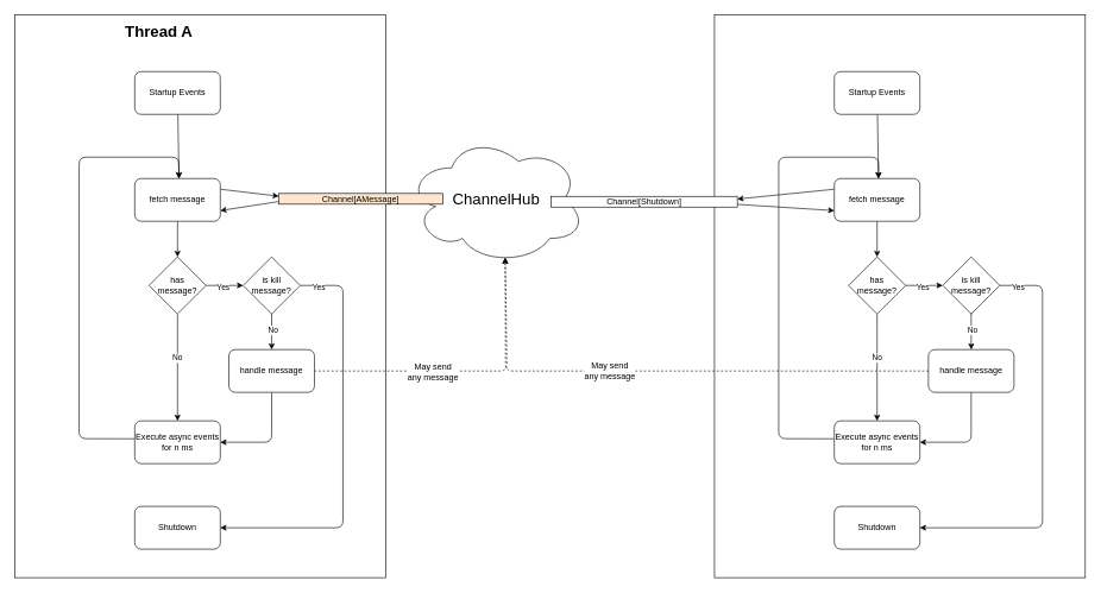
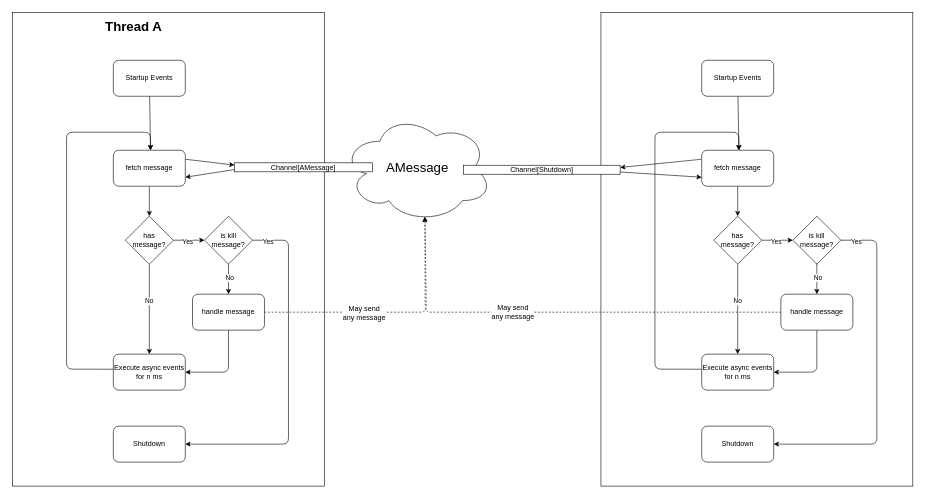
  <mxCell id="0" />
  <mxCell id="1" parent="0" />
  <mxCell id="2" value="" style="rounded=0;whiteSpace=wrap;html=1;" vertex="1" parent="1"><mxGeometry width="520" height="790" as="geometry" x="20" y="20" /></mxCell>
  <mxCell id="3" value="" style="edgeStyle=none;html=1;" edge="1" parent="1" source="5" target="16"><mxGeometry relative="1" as="geometry" /></mxCell>
  <mxCell id="4" style="edgeStyle=none;html=1;exitX=1;exitY=0.25;exitDx=0;exitDy=0;entryX=0;entryY=0.25;entryDx=0;entryDy=0;fontSize=22;startArrow=none;startFill=0;endArrow=classic;endFill=1;" edge="1" parent="1" source="5" target="28"><mxGeometry relative="1" as="geometry" /></mxCell>
  <mxCell id="5" value="fetch message" style="rounded=1;whiteSpace=wrap;html=1;" parent="1" vertex="1"><mxGeometry x="188" y="250" width="120" height="60" as="geometry" /></mxCell>
  <mxCell id="6" style="edgeStyle=none;html=1;entryX=1;entryY=0.5;entryDx=0;entryDy=0;" edge="1" parent="1" source="9" target="11"><mxGeometry relative="1" as="geometry"><Array as="points"><mxPoint x="380" y="620" /></Array></mxGeometry></mxCell>
  <mxCell id="7" style="edgeStyle=none;html=1;exitX=1;exitY=0.5;exitDx=0;exitDy=0;entryX=0.55;entryY=0.95;entryDx=0;entryDy=0;entryPerimeter=0;fontSize=22;startArrow=none;startFill=0;endArrow=classic;endFill=1;dashed=1;" edge="1" parent="1" source="9" target="26"><mxGeometry relative="1" as="geometry"><Array as="points"><mxPoint x="710" y="520" /></Array></mxGeometry></mxCell>
  <mxCell id="8" value="May send&lt;br&gt;any message" style="edgeLabel;html=1;align=center;verticalAlign=middle;resizable=0;points=[];fontSize=12;" vertex="1" connectable="0" parent="7"><mxGeometry x="-0.229" relative="1" as="geometry"><mxPoint as="offset" /></mxGeometry></mxCell>
  <mxCell id="9" value="handle message" style="rounded=1;whiteSpace=wrap;html=1;" vertex="1" parent="1"><mxGeometry x="320" y="490" width="120" height="60" as="geometry" /></mxCell>
  <mxCell id="10" style="edgeStyle=none;html=1;exitX=-0.005;exitY=0.419;exitDx=0;exitDy=0;exitPerimeter=0;" edge="1" parent="1" source="11"><mxGeometry relative="1" as="geometry"><mxPoint x="250" y="250" as="targetPoint" /><Array as="points"><mxPoint x="110" y="615" /><mxPoint x="110" y="220" /><mxPoint x="250" y="220" /></Array></mxGeometry></mxCell>
  <mxCell id="11" value="Execute async events for n ms" style="rounded=1;whiteSpace=wrap;html=1;" vertex="1" parent="1"><mxGeometry x="188" y="590" width="120" height="60" as="geometry" /></mxCell>
  <mxCell id="12" style="edgeStyle=none;html=1;entryX=0.5;entryY=0;entryDx=0;entryDy=0;startArrow=none;exitX=0.5;exitY=1;exitDx=0;exitDy=0;" edge="1" parent="1" source="24" target="9"><mxGeometry relative="1" as="geometry"><Array as="points"><mxPoint x="380" y="400" /></Array></mxGeometry></mxCell>
  <mxCell id="13" value="No" style="edgeLabel;html=1;align=center;verticalAlign=middle;resizable=0;points=[];" vertex="1" connectable="0" parent="12"><mxGeometry x="0.562" y="1" relative="1" as="geometry"><mxPoint as="offset" /></mxGeometry></mxCell>
  <mxCell id="14" value="" style="edgeStyle=none;html=1;" edge="1" parent="1" source="16" target="11"><mxGeometry relative="1" as="geometry" /></mxCell>
  <mxCell id="15" value="No" style="edgeLabel;html=1;align=center;verticalAlign=middle;resizable=0;points=[];" vertex="1" connectable="0" parent="14"><mxGeometry x="-0.189" y="-1" relative="1" as="geometry"><mxPoint as="offset" /></mxGeometry></mxCell>
  <mxCell id="16" value="has message?" style="rhombus;whiteSpace=wrap;html=1;" vertex="1" parent="1"><mxGeometry x="208" y="360" width="80" height="80" as="geometry" /></mxCell>
  <mxCell id="17" style="edgeStyle=none;html=1;" edge="1" parent="1" source="18"><mxGeometry relative="1" as="geometry"><mxPoint x="250" y="250" as="targetPoint" /></mxGeometry></mxCell>
  <mxCell id="18" value="Startup Events" style="rounded=1;whiteSpace=wrap;html=1;" vertex="1" parent="1"><mxGeometry x="188" y="100" width="120" height="60" as="geometry" /></mxCell>
  <mxCell id="19" value="Shutdown" style="rounded=1;whiteSpace=wrap;html=1;" vertex="1" parent="1"><mxGeometry x="188" y="710" width="120" height="60" as="geometry" /></mxCell>
  <mxCell id="20" value="" style="edgeStyle=none;html=1;endArrow=classic;exitX=1;exitY=0.5;exitDx=0;exitDy=0;startArrow=none;startFill=0;endFill=1;entryX=0;entryY=0.5;entryDx=0;entryDy=0;" edge="1" parent="1" source="16" target="24"><mxGeometry relative="1" as="geometry"><mxPoint x="300" y="380" as="sourcePoint" /><mxPoint x="330" y="370" as="targetPoint" /><Array as="points" /></mxGeometry></mxCell>
  <mxCell id="21" value="Yes" style="edgeLabel;html=1;align=center;verticalAlign=middle;resizable=0;points=[];" vertex="1" connectable="0" parent="20"><mxGeometry x="-0.356" y="-1" relative="1" as="geometry"><mxPoint x="6" as="offset" /></mxGeometry></mxCell>
  <mxCell id="22" style="edgeStyle=none;html=1;exitX=1;exitY=0.5;exitDx=0;exitDy=0;entryX=1;entryY=0.5;entryDx=0;entryDy=0;" edge="1" parent="1" source="24" target="19"><mxGeometry relative="1" as="geometry"><Array as="points"><mxPoint x="480" y="400" /><mxPoint x="480" y="740" /></Array></mxGeometry></mxCell>
  <mxCell id="23" value="Yes" style="edgeLabel;html=1;align=center;verticalAlign=middle;resizable=0;points=[];" vertex="1" connectable="0" parent="22"><mxGeometry x="-0.829" y="-1" relative="1" as="geometry"><mxPoint x="-24" as="offset" /></mxGeometry></mxCell>
  <mxCell id="24" value="is kill message?" style="rhombus;whiteSpace=wrap;html=1;" vertex="1" parent="1"><mxGeometry x="340" y="360" width="80" height="80" as="geometry" /></mxCell>
  <mxCell id="25" value="Thread A" style="text;html=1;strokeColor=none;fillColor=none;align=center;verticalAlign=middle;whiteSpace=wrap;rounded=0;fontSize=22;fontStyle=1" vertex="1" parent="1"><mxGeometry x="161" y="30" width="122" height="30" as="geometry" /></mxCell>
- <mxCell id="26" value="ChannelHub" style="ellipse;shape=cloud;whiteSpace=wrap;html=1;fontSize=22;" vertex="1" parent="1"><mxGeometry x="570" y="190" width="250" height="180" as="geometry" /></mxCell>
+ <mxCell id="26" value="AMessage" style="ellipse;shape=cloud;whiteSpace=wrap;html=1;fontSize=22;" vertex="1" parent="1"><mxGeometry x="570" y="190" width="250" height="180" as="geometry" /></mxCell>
  <mxCell id="27" style="edgeStyle=none;html=1;exitX=0;exitY=0.75;exitDx=0;exitDy=0;entryX=1;entryY=0.75;entryDx=0;entryDy=0;fontSize=22;startArrow=none;startFill=0;endArrow=classic;endFill=1;" edge="1" parent="1" source="28" target="5"><mxGeometry relative="1" as="geometry" /></mxCell>
- <mxCell id="28" value="Channel[AMessage]" style="rounded=0;whiteSpace=wrap;html=1;fontSize=12;fillColor=#ffe6cc;" vertex="1" parent="1"><mxGeometry x="390" y="271" width="230" height="15" as="geometry" /></mxCell>
+ <mxCell id="28" value="Channel[AMessage]" style="rounded=0;whiteSpace=wrap;html=1;fontSize=12;" vertex="1" parent="1"><mxGeometry x="390" y="271" width="230" height="15" as="geometry" /></mxCell>
  <mxCell id="29" value="" style="rounded=0;whiteSpace=wrap;html=1;" vertex="1" parent="1"><mxGeometry x="1001" width="520" height="790" as="geometry" y="20" /></mxCell>
  <mxCell id="30" value="" style="edgeStyle=none;html=1;" edge="1" parent="1" source="32" target="43"><mxGeometry relative="1" as="geometry" /></mxCell>
  <mxCell id="31" style="edgeStyle=none;html=1;exitX=0;exitY=0.25;exitDx=0;exitDy=0;entryX=1;entryY=0.25;entryDx=0;entryDy=0;fontSize=22;startArrow=none;startFill=0;endArrow=classic;endFill=1;" edge="1" parent="1" source="32" target="53"><mxGeometry relative="1" as="geometry"><mxPoint x="1371" y="274.75" as="targetPoint" /></mxGeometry></mxCell>
  <mxCell id="32" value="fetch message" style="rounded=1;whiteSpace=wrap;html=1;" vertex="1" parent="1"><mxGeometry x="1169" y="250" width="120" height="60" as="geometry" /></mxCell>
  <mxCell id="33" style="edgeStyle=none;html=1;entryX=1;entryY=0.5;entryDx=0;entryDy=0;" edge="1" parent="1" source="36" target="38"><mxGeometry relative="1" as="geometry"><Array as="points"><mxPoint x="1361" y="620" /></Array></mxGeometry></mxCell>
  <mxCell id="34" style="edgeStyle=none;html=1;exitX=0;exitY=0.5;exitDx=0;exitDy=0;fontSize=12;startArrow=none;startFill=0;endArrow=classic;endFill=1;entryX=0.55;entryY=0.95;entryDx=0;entryDy=0;entryPerimeter=0;dashed=1;" edge="1" parent="1" source="36" target="26"><mxGeometry relative="1" as="geometry"><mxPoint x="850" y="530" as="targetPoint" /><Array as="points"><mxPoint x="708" y="520" /></Array></mxGeometry></mxCell>
  <mxCell id="35" value="May send&lt;br&gt;any message" style="edgeLabel;html=1;align=center;verticalAlign=middle;resizable=0;points=[];fontSize=12;" vertex="1" connectable="0" parent="34"><mxGeometry x="0.192" y="-1" relative="1" as="geometry"><mxPoint as="offset" /></mxGeometry></mxCell>
  <mxCell id="36" value="handle message" style="rounded=1;whiteSpace=wrap;html=1;" vertex="1" parent="1"><mxGeometry x="1301" y="490" width="120" height="60" as="geometry" /></mxCell>
  <mxCell id="37" style="edgeStyle=none;html=1;exitX=-0.005;exitY=0.419;exitDx=0;exitDy=0;exitPerimeter=0;" edge="1" parent="1" source="38"><mxGeometry relative="1" as="geometry"><mxPoint x="1231" y="250" as="targetPoint" /><Array as="points"><mxPoint x="1091" y="615" /><mxPoint x="1091" y="220" /><mxPoint x="1231" y="220" /></Array></mxGeometry></mxCell>
  <mxCell id="38" value="Execute async events for n ms" style="rounded=1;whiteSpace=wrap;html=1;" vertex="1" parent="1"><mxGeometry x="1169" y="590" width="120" height="60" as="geometry" /></mxCell>
  <mxCell id="39" style="edgeStyle=none;html=1;entryX=0.5;entryY=0;entryDx=0;entryDy=0;startArrow=none;exitX=0.5;exitY=1;exitDx=0;exitDy=0;" edge="1" parent="1" source="51" target="36"><mxGeometry relative="1" as="geometry"><Array as="points"><mxPoint x="1361" y="400" /></Array></mxGeometry></mxCell>
  <mxCell id="40" value="No" style="edgeLabel;html=1;align=center;verticalAlign=middle;resizable=0;points=[];" vertex="1" connectable="0" parent="39"><mxGeometry x="0.562" y="1" relative="1" as="geometry"><mxPoint as="offset" /></mxGeometry></mxCell>
  <mxCell id="41" value="" style="edgeStyle=none;html=1;" edge="1" parent="1" source="43" target="38"><mxGeometry relative="1" as="geometry" /></mxCell>
  <mxCell id="42" value="No" style="edgeLabel;html=1;align=center;verticalAlign=middle;resizable=0;points=[];" vertex="1" connectable="0" parent="41"><mxGeometry x="-0.189" y="-1" relative="1" as="geometry"><mxPoint as="offset" /></mxGeometry></mxCell>
  <mxCell id="43" value="has message?" style="rhombus;whiteSpace=wrap;html=1;" vertex="1" parent="1"><mxGeometry x="1189" y="360" width="80" height="80" as="geometry" /></mxCell>
  <mxCell id="44" style="edgeStyle=none;html=1;" edge="1" parent="1" source="45"><mxGeometry relative="1" as="geometry"><mxPoint x="1231" y="250" as="targetPoint" /></mxGeometry></mxCell>
  <mxCell id="45" value="Startup Events" style="rounded=1;whiteSpace=wrap;html=1;" vertex="1" parent="1"><mxGeometry x="1169" y="100" width="120" height="60" as="geometry" /></mxCell>
  <mxCell id="46" value="Shutdown" style="rounded=1;whiteSpace=wrap;html=1;" vertex="1" parent="1"><mxGeometry x="1169" y="710" width="120" height="60" as="geometry" /></mxCell>
  <mxCell id="47" value="" style="edgeStyle=none;html=1;endArrow=classic;exitX=1;exitY=0.5;exitDx=0;exitDy=0;startArrow=none;startFill=0;endFill=1;entryX=0;entryY=0.5;entryDx=0;entryDy=0;" edge="1" parent="1" source="43" target="51"><mxGeometry relative="1" as="geometry"><mxPoint x="1281" y="380" as="sourcePoint" /><mxPoint x="1311" y="370" as="targetPoint" /><Array as="points" /></mxGeometry></mxCell>
  <mxCell id="48" value="Yes" style="edgeLabel;html=1;align=center;verticalAlign=middle;resizable=0;points=[];" vertex="1" connectable="0" parent="47"><mxGeometry x="-0.356" y="-1" relative="1" as="geometry"><mxPoint x="6" as="offset" /></mxGeometry></mxCell>
  <mxCell id="49" style="edgeStyle=none;html=1;exitX=1;exitY=0.5;exitDx=0;exitDy=0;entryX=1;entryY=0.5;entryDx=0;entryDy=0;" edge="1" parent="1" source="51" target="46"><mxGeometry relative="1" as="geometry"><Array as="points"><mxPoint x="1461" y="400" /><mxPoint x="1461" y="740" /></Array></mxGeometry></mxCell>
  <mxCell id="50" value="Yes" style="edgeLabel;html=1;align=center;verticalAlign=middle;resizable=0;points=[];" vertex="1" connectable="0" parent="49"><mxGeometry x="-0.829" y="-1" relative="1" as="geometry"><mxPoint x="-24" as="offset" /></mxGeometry></mxCell>
  <mxCell id="51" value="is kill message?" style="rhombus;whiteSpace=wrap;html=1;" vertex="1" parent="1"><mxGeometry x="1321" y="360" width="80" height="80" as="geometry" /></mxCell>
  <mxCell id="52" style="edgeStyle=none;html=1;exitX=1;exitY=0.75;exitDx=0;exitDy=0;entryX=0;entryY=0.75;entryDx=0;entryDy=0;fontSize=12;startArrow=none;startFill=0;endArrow=classic;endFill=1;" edge="1" parent="1" source="53" target="32"><mxGeometry relative="1" as="geometry" /></mxCell>
  <mxCell id="53" value="Channel[Shutdown]" style="rounded=0;whiteSpace=wrap;html=1;fontSize=12;" vertex="1" parent="1"><mxGeometry x="772" y="275" width="261" height="15" as="geometry" /></mxCell>
